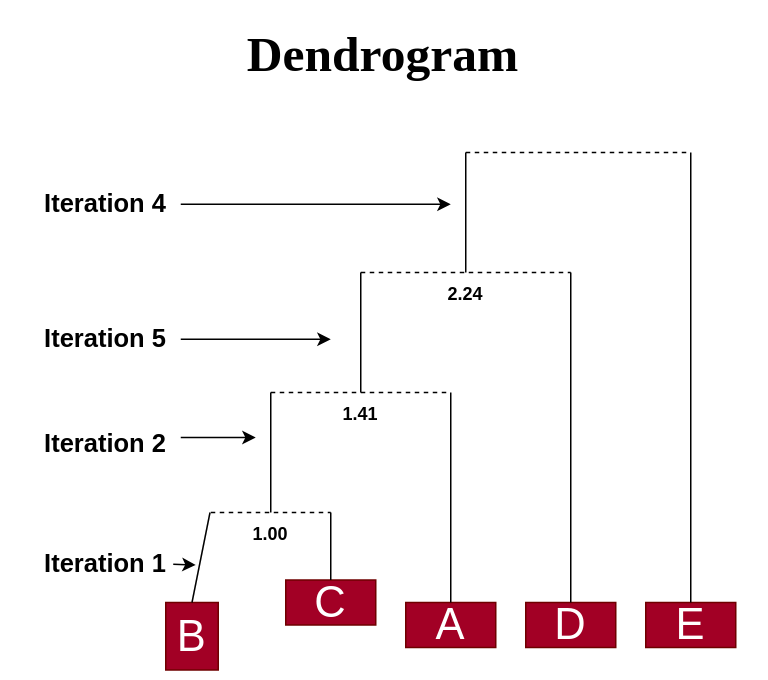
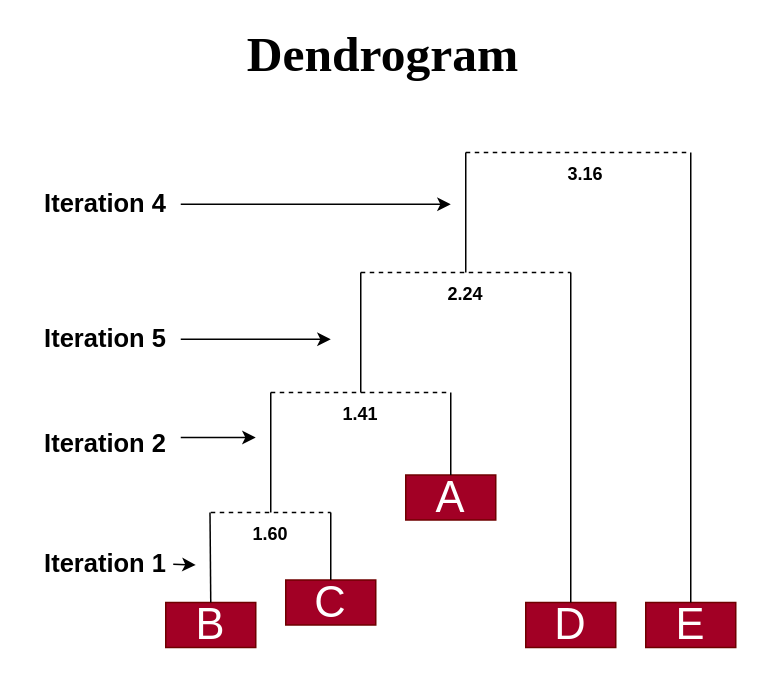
  <mxCell id="0" />
  <mxCell id="1" parent="0" />
- <mxCell id="2" value="&lt;font style=&quot;font-size: 29px;&quot;&gt;B&lt;/font&gt;" style="text;strokeColor=#6F0000;align=center;fillColor=#a20025;html=1;verticalAlign=middle;whiteSpace=wrap;rounded=0;fontColor=#ffffff;" vertex="1" parent="1"><mxGeometry x="110" y="400" width="35" height="45" as="geometry" /></mxCell>
+ <mxCell id="2" value="&lt;font style=&quot;font-size: 29px;&quot;&gt;B&lt;/font&gt;" style="text;strokeColor=#6F0000;align=center;fillColor=#a20025;html=1;verticalAlign=middle;whiteSpace=wrap;rounded=0;fontColor=#ffffff;" vertex="1" parent="1"><mxGeometry x="110" y="400" width="60" height="30" as="geometry" /></mxCell>
  <mxCell id="3" value="&lt;font style=&quot;font-size: 29px;&quot;&gt;C&lt;/font&gt;" style="text;strokeColor=#6F0000;align=center;fillColor=#a20025;html=1;verticalAlign=middle;whiteSpace=wrap;rounded=0;fontColor=#ffffff;" vertex="1" parent="1"><mxGeometry x="190" y="385" width="60" height="30" as="geometry" /></mxCell>
  <mxCell id="4" value="" style="endArrow=none;html=1;rounded=0;exitX=0.5;exitY=0;exitDx=0;exitDy=0;" edge="1" parent="1" source="3"><mxGeometry width="50" height="50" relative="1" as="geometry"><mxPoint x="170" y="390" as="sourcePoint" /><mxPoint x="220" y="340" as="targetPoint" /></mxGeometry></mxCell>
  <mxCell id="5" value="" style="endArrow=none;html=1;rounded=0;exitX=0.5;exitY=0;exitDx=0;exitDy=0;" edge="1" parent="1" source="2"><mxGeometry width="50" height="50" relative="1" as="geometry"><mxPoint x="139.5" y="400" as="sourcePoint" /><mxPoint x="139.5" y="340" as="targetPoint" /></mxGeometry></mxCell>
  <mxCell id="6" value="" style="endArrow=none;dashed=1;html=1;rounded=0;" edge="1" parent="1"><mxGeometry width="50" height="50" relative="1" as="geometry"><mxPoint x="140" y="340" as="sourcePoint" /><mxPoint x="220" y="340" as="targetPoint" /></mxGeometry></mxCell>
  <mxCell id="7" value="" style="endArrow=none;html=1;rounded=0;" edge="1" parent="1"><mxGeometry width="50" height="50" relative="1" as="geometry"><mxPoint x="180" y="340" as="sourcePoint" /><mxPoint x="180" y="260" as="targetPoint" /></mxGeometry></mxCell>
- <mxCell id="8" value="&lt;span style=&quot;font-size: 29px;&quot;&gt;A&lt;/span&gt;" style="text;strokeColor=#6F0000;align=center;fillColor=#a20025;html=1;verticalAlign=middle;whiteSpace=wrap;rounded=0;fontColor=#ffffff;" vertex="1" parent="1"><mxGeometry x="270" y="400" width="60" height="30" as="geometry" /></mxCell>
+ <mxCell id="8" value="&lt;span style=&quot;font-size: 29px;&quot;&gt;A&lt;/span&gt;" style="text;strokeColor=#6F0000;align=center;fillColor=#a20025;html=1;verticalAlign=middle;whiteSpace=wrap;rounded=0;fontColor=#ffffff;" vertex="1" parent="1"><mxGeometry x="270" y="315" width="60" height="30" as="geometry" /></mxCell>
  <mxCell id="9" value="&lt;font style=&quot;font-size: 29px;&quot;&gt;D&lt;/font&gt;" style="text;strokeColor=#6F0000;align=center;fillColor=#a20025;html=1;verticalAlign=middle;whiteSpace=wrap;rounded=0;fontColor=#ffffff;" vertex="1" parent="1"><mxGeometry x="350" y="400" width="60" height="30" as="geometry" /></mxCell>
  <mxCell id="10" value="&lt;font style=&quot;font-size: 29px;&quot;&gt;E&lt;/font&gt;" style="text;strokeColor=#6F0000;align=center;fillColor=#a20025;html=1;verticalAlign=middle;whiteSpace=wrap;rounded=0;fontColor=#ffffff;" vertex="1" parent="1"><mxGeometry x="430" y="400" width="60" height="30" as="geometry" /></mxCell>
  <mxCell id="11" value="" style="endArrow=none;html=1;rounded=0;exitX=0.5;exitY=0;exitDx=0;exitDy=0;" edge="1" parent="1" source="8"><mxGeometry width="50" height="50" relative="1" as="geometry"><mxPoint x="290" y="390" as="sourcePoint" /><mxPoint x="300" y="260" as="targetPoint" /></mxGeometry></mxCell>
  <mxCell id="12" value="" style="endArrow=none;dashed=1;html=1;rounded=0;" edge="1" parent="1"><mxGeometry width="50" height="50" relative="1" as="geometry"><mxPoint x="180" y="260" as="sourcePoint" /><mxPoint x="300" y="260" as="targetPoint" /></mxGeometry></mxCell>
  <mxCell id="13" value="" style="endArrow=none;html=1;rounded=0;exitX=0.5;exitY=0;exitDx=0;exitDy=0;" edge="1" parent="1" source="9"><mxGeometry width="50" height="50" relative="1" as="geometry"><mxPoint x="370" y="380" as="sourcePoint" /><mxPoint x="380" y="180" as="targetPoint" /></mxGeometry></mxCell>
  <mxCell id="14" value="" style="endArrow=none;html=1;rounded=0;" edge="1" parent="1"><mxGeometry width="50" height="50" relative="1" as="geometry"><mxPoint x="240" y="260" as="sourcePoint" /><mxPoint x="240" y="180" as="targetPoint" /></mxGeometry></mxCell>
  <mxCell id="15" value="" style="endArrow=none;dashed=1;html=1;rounded=0;" edge="1" parent="1"><mxGeometry width="50" height="50" relative="1" as="geometry"><mxPoint x="240" y="180" as="sourcePoint" /><mxPoint x="380" y="180" as="targetPoint" /></mxGeometry></mxCell>
  <mxCell id="16" value="" style="endArrow=none;html=1;rounded=0;exitX=0.5;exitY=0;exitDx=0;exitDy=0;" edge="1" parent="1" source="10"><mxGeometry width="50" height="50" relative="1" as="geometry"><mxPoint x="450" y="380" as="sourcePoint" /><mxPoint x="460" y="100" as="targetPoint" /></mxGeometry></mxCell>
  <mxCell id="17" value="" style="endArrow=none;html=1;rounded=0;" edge="1" parent="1"><mxGeometry width="50" height="50" relative="1" as="geometry"><mxPoint x="310" y="180" as="sourcePoint" /><mxPoint x="310" y="100" as="targetPoint" /></mxGeometry></mxCell>
  <mxCell id="18" value="" style="endArrow=none;dashed=1;html=1;rounded=0;" edge="1" parent="1"><mxGeometry width="50" height="50" relative="1" as="geometry"><mxPoint x="310" y="100" as="sourcePoint" /><mxPoint x="460" y="100" as="targetPoint" /></mxGeometry></mxCell>
- <mxCell id="19" value="1.00" style="text;strokeColor=none;align=center;fillColor=none;html=1;verticalAlign=middle;whiteSpace=wrap;rounded=0;fontStyle=1" vertex="1" parent="1"><mxGeometry x="150" y="340" width="60" height="30" as="geometry" /></mxCell>
+ <mxCell id="19" value="1.60" style="text;strokeColor=none;align=center;fillColor=none;html=1;verticalAlign=middle;whiteSpace=wrap;rounded=0;fontStyle=1" vertex="1" parent="1"><mxGeometry x="150" y="340" width="60" height="30" as="geometry" /></mxCell>
  <mxCell id="20" value="1.41" style="text;strokeColor=none;align=center;fillColor=none;html=1;verticalAlign=middle;whiteSpace=wrap;rounded=0;fontStyle=1" vertex="1" parent="1"><mxGeometry x="210" y="260" width="60" height="30" as="geometry" /></mxCell>
  <mxCell id="21" value="2.24" style="text;strokeColor=none;align=center;fillColor=none;html=1;verticalAlign=middle;whiteSpace=wrap;rounded=0;fontStyle=1" vertex="1" parent="1"><mxGeometry x="280" y="180" width="60" height="30" as="geometry" /></mxCell>
+ <mxCell id="22" value="3.16" style="text;strokeColor=none;align=center;fillColor=none;html=1;verticalAlign=middle;whiteSpace=wrap;rounded=0;fontStyle=1" vertex="1" parent="1"><mxGeometry x="360" y="100" width="60" height="30" as="geometry" /></mxCell>
  <mxCell id="23" value="&lt;font style=&quot;font-size: 17px;&quot;&gt;&lt;b&gt;Iteration 1&lt;/b&gt;&lt;/font&gt;" style="text;strokeColor=none;align=center;fillColor=none;html=1;verticalAlign=middle;whiteSpace=wrap;rounded=0;" vertex="1" parent="1"><mxGeometry x="20" y="360" width="100" height="30" as="geometry" /></mxCell>
  <mxCell id="24" value="&lt;font style=&quot;font-size: 17px;&quot;&gt;&lt;b&gt;Iteration 2&lt;/b&gt;&lt;/font&gt;" style="text;strokeColor=none;align=center;fillColor=none;html=1;verticalAlign=middle;whiteSpace=wrap;rounded=0;" vertex="1" parent="1"><mxGeometry x="20" y="280" width="100" height="30" as="geometry" /></mxCell>
  <mxCell id="25" value="&lt;font style=&quot;font-size: 17px;&quot;&gt;&lt;b&gt;Iteration 5&lt;/b&gt;&lt;/font&gt;" style="text;strokeColor=none;align=center;fillColor=none;html=1;verticalAlign=middle;whiteSpace=wrap;rounded=0;" vertex="1" parent="1"><mxGeometry x="20" y="210" width="100" height="30" as="geometry" /></mxCell>
  <mxCell id="26" value="&lt;font style=&quot;font-size: 17px;&quot;&gt;&lt;b&gt;Iteration 4&lt;/b&gt;&lt;/font&gt;" style="text;strokeColor=none;align=center;fillColor=none;html=1;verticalAlign=middle;whiteSpace=wrap;rounded=0;" vertex="1" parent="1"><mxGeometry x="20" y="120" width="100" height="30" as="geometry" /></mxCell>
  <mxCell id="27" value="" style="endArrow=classic;html=1;rounded=0;" edge="1" parent="1"><mxGeometry width="50" height="50" relative="1" as="geometry"><mxPoint x="120" y="134.5" as="sourcePoint" /><mxPoint x="300" y="134.5" as="targetPoint" /></mxGeometry></mxCell>
  <mxCell id="28" value="" style="endArrow=classic;html=1;rounded=0;" edge="1" parent="1"><mxGeometry width="50" height="50" relative="1" as="geometry"><mxPoint x="120" y="224.5" as="sourcePoint" /><mxPoint x="220" y="224.5" as="targetPoint" /></mxGeometry></mxCell>
  <mxCell id="29" value="" style="endArrow=classic;html=1;rounded=0;" edge="1" parent="1"><mxGeometry width="50" height="50" relative="1" as="geometry"><mxPoint x="120" y="290" as="sourcePoint" /><mxPoint x="170" y="290" as="targetPoint" /></mxGeometry></mxCell>
  <mxCell id="30" value="" style="endArrow=classic;html=1;rounded=0;" edge="1" parent="1"><mxGeometry width="50" height="50" relative="1" as="geometry"><mxPoint x="115" y="374.5" as="sourcePoint" /><mxPoint x="130" y="375" as="targetPoint" /></mxGeometry></mxCell>
  <mxCell id="31" value="&lt;h1&gt;&lt;font style=&quot;font-size: 33px;&quot; face=&quot;Lucida Console&quot;&gt;Dendrogram&lt;/font&gt;&lt;/h1&gt;" style="text;strokeColor=none;align=center;fillColor=none;html=1;verticalAlign=middle;whiteSpace=wrap;rounded=0;" vertex="1" parent="1"><mxGeometry x="225" y="20" width="60" height="30" as="geometry" /></mxCell>
